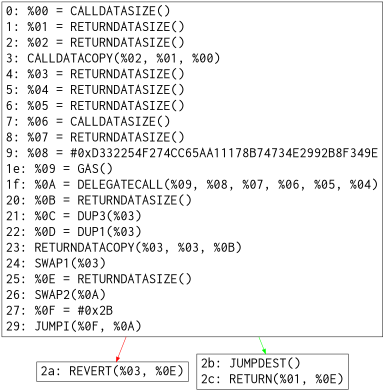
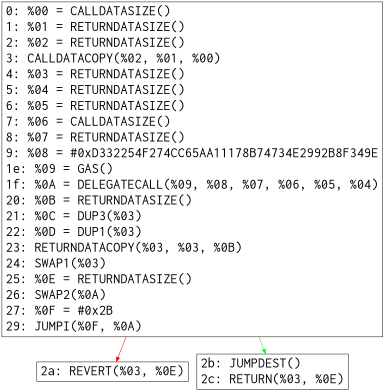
  digraph {
    node [fontname=Courier fontsize=30.0 rank=same shape=box]
    n1 [label="0: %00 = CALLDATASIZE()\l1: %01 = RETURNDATASIZE()\l2: %02 = RETURNDATASIZE()\l3: CALLDATACOPY(%02, %01, %00)\l4: %03 = RETURNDATASIZE()\l5: %04 = RETURNDATASIZE()\l6: %05 = RETURNDATASIZE()\l7: %06 = CALLDATASIZE()\l8: %07 = RETURNDATASIZE()\l9: %08 = #0xD332254F274CC65AA11178B74734E2992B8F349E\l1e: %09 = GAS()\l1f: %0A = DELEGATECALL(%09, %08, %07, %06, %05, %04)\l20: %0B = RETURNDATASIZE()\l21: %0C = DUP3(%03)\l22: %0D = DUP1(%03)\l23: RETURNDATACOPY(%03, %03, %0B)\l24: SWAP1(%03)\l25: %0E = RETURNDATASIZE()\l26: SWAP2(%0A)\l27: %0F = #0x2B\l29: JUMPI(%0F, %0A)\l"]
    n2 [label="2a: REVERT(%03, %0E)\l"]
-   n3 [label="2b: JUMPDEST()\l2c: RETURN(%01, %0E)\l"]
+   n3 [label="2b: JUMPDEST()\l2c: RETURN(%03, %0E)\l"]
    subgraph sub_1 {
      n1
      n2
      n3
    }
    n1 -> n2 [color=red]
    n1 -> n3 [color=green]
  }
